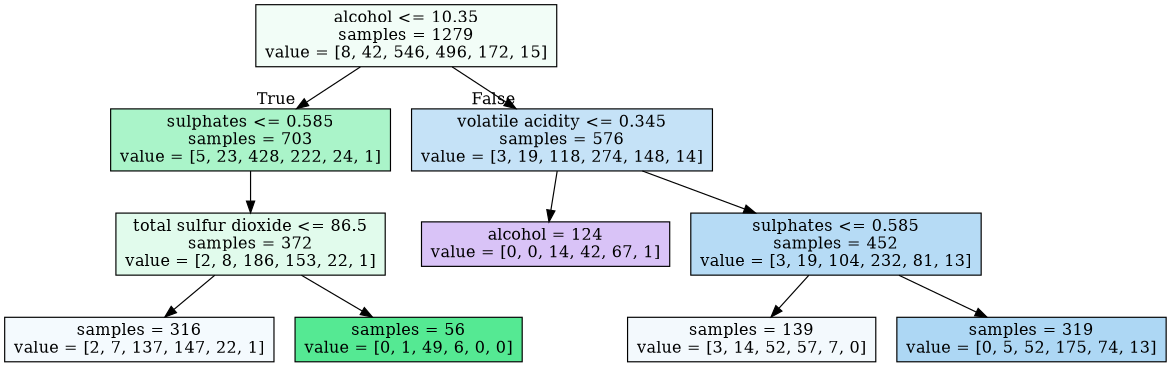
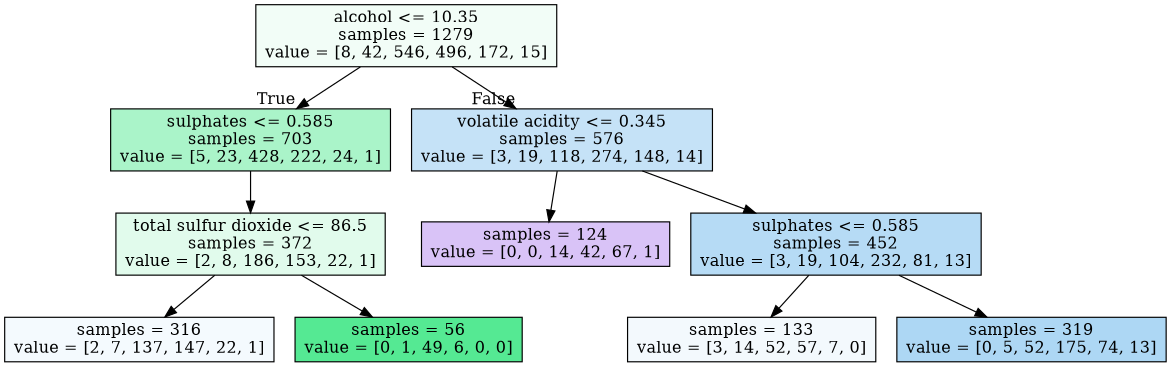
  digraph {
    node [color=black shape=box style=filled]
    n1 [fillcolor="#f2fdf7" label="alcohol <= 10.35\nsamples = 1279\nvalue = [8, 42, 546, 496, 172, 15]"]
    n2 [fillcolor="#aaf4c9" label="sulphates <= 0.585\nsamples = 703\nvalue = [5, 23, 428, 222, 24, 1]"]
    n3 [fillcolor="#c5e2f7" label="volatile acidity <= 0.345\nsamples = 576\nvalue = [3, 19, 118, 274, 148, 14]"]
    n4 [fillcolor="#e1fbec" label="total sulfur dioxide <= 86.5\nsamples = 372\nvalue = [2, 8, 186, 153, 22, 1]"]
-   n5 [fillcolor="#d9c3f7" label="alcohol = 124\nvalue = [0, 0, 14, 42, 67, 1]"]
+   n5 [fillcolor="#d9c3f7" label="samples = 124\nvalue = [0, 0, 14, 42, 67, 1]"]
    n6 [fillcolor="#b6dbf5" label="sulphates <= 0.585\nsamples = 452\nvalue = [3, 19, 104, 232, 81, 13]"]
    n7 [fillcolor="#f4fafe" label="samples = 316\nvalue = [2, 7, 137, 147, 22, 1]"]
    n8 [fillcolor="#55e993" label="samples = 56\nvalue = [0, 1, 49, 6, 0, 0]"]
-   n9 [fillcolor="#f3f9fd" label="samples = 139\nvalue = [3, 14, 52, 57, 7, 0]"]
+   n9 [fillcolor="#f3f9fd" label="samples = 133\nvalue = [3, 14, 52, 57, 7, 0]"]
    n10 [fillcolor="#add7f4" label="samples = 319\nvalue = [0, 5, 52, 175, 74, 13]"]
    n1 -> n2 [headlabel=True labelangle=45 labeldistance=2.5]
    n1 -> n3 [headlabel=False labelangle=-45 labeldistance=2.5]
    n2 -> n4
    n3 -> n5
    n3 -> n6
    n4 -> n7
    n4 -> n8
    n6 -> n9
    n6 -> n10
  }
